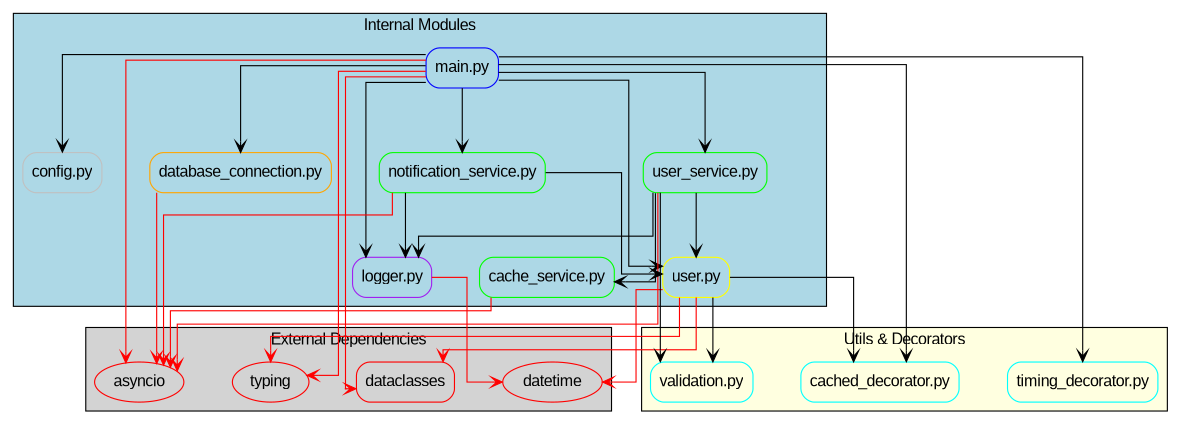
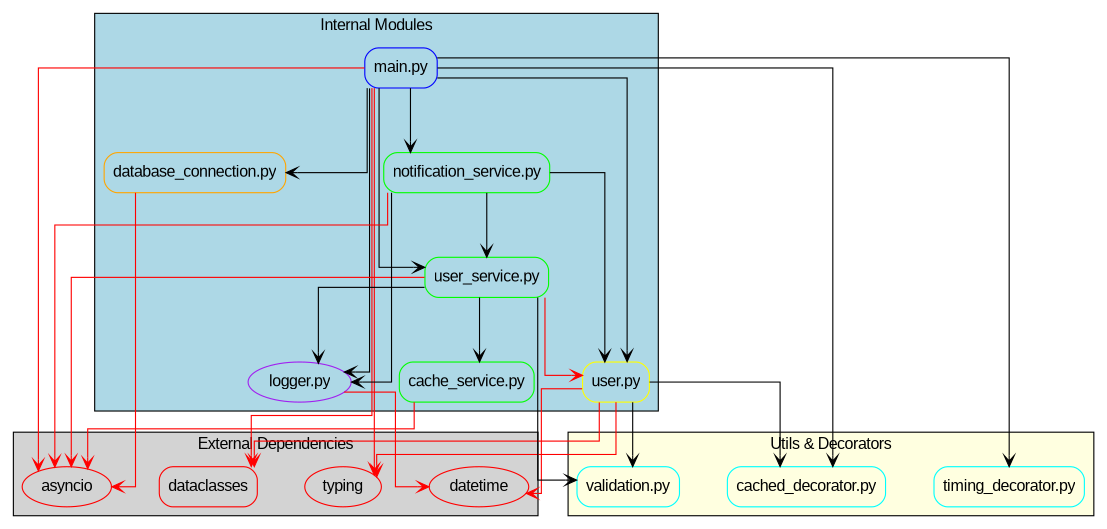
  digraph {
    fontname="Liberation Sans"
    nodesep=0.6
    rankdir=TB
    ranksep=0.8
    splines=ortho
    node [color=red fontname="Liberation Sans" shape=box style=rounded]
    edge [arrowhead=vee fontname="Liberation Sans"]
    asyncio [shape=ellipse]
    dataclasses
    typing [shape=ellipse]
    datetime [shape=ellipse]
    "main.py" [color=blue]
    "user.py" [color=yellow]
    "user_service.py" [color=green]
    "notification_service.py" [color=green]
    "cache_service.py" [color=green]
    "database_connection.py" [color=orange]
-   "logger.py" [color=purple]
-   "config.py" [color=gray]
+   "logger.py" [color=purple shape=ellipse]
    "timing_decorator.py" [color=cyan]
    "cached_decorator.py" [color=cyan]
    "validation.py" [color=cyan]
    subgraph cluster_1 {
      fillcolor=lightgray
      label="External Dependencies"
      style=filled
      asyncio
      dataclasses
      typing
      datetime
    }
    subgraph cluster_2 {
      fillcolor=lightblue
      label="Internal Modules"
      style=filled
      "main.py"
      "user.py"
      "user_service.py"
      "notification_service.py"
      "cache_service.py"
      "database_connection.py"
      "logger.py"
-     "config.py"
    }
    subgraph cluster_3 {
      fillcolor=lightyellow
      label="Utils & Decorators"
      style=filled
      "timing_decorator.py"
      "cached_decorator.py"
      "validation.py"
    }
    "main.py" -> asyncio [color=red]
    "main.py" -> dataclasses [color=red]
    "main.py" -> typing [color=red]
    "main.py" -> "user.py"
    "main.py" -> "user_service.py"
    "main.py" -> "notification_service.py"
    "main.py" -> "database_connection.py"
    "main.py" -> "logger.py"
-   "main.py" -> "config.py"
    "main.py" -> "timing_decorator.py"
    "main.py" -> "cached_decorator.py"
    "user.py" -> dataclasses [color=red]
    "user.py" -> typing [color=red]
    "user.py" -> datetime [color=red]
    "user.py" -> "cached_decorator.py"
    "user.py" -> "validation.py"
    "user_service.py" -> asyncio [color=red]
-   "user_service.py" -> "user.py"
+   "user_service.py" -> "user.py" [color=red]
    "user_service.py" -> "cache_service.py"
    "user_service.py" -> "logger.py"
    "user_service.py" -> "validation.py"
    "notification_service.py" -> asyncio [color=red]
    "notification_service.py" -> "user.py"
+   "notification_service.py" -> "user_service.py"
    "notification_service.py" -> "logger.py"
    "cache_service.py" -> asyncio [color=red]
    "database_connection.py" -> asyncio [color=red]
    "logger.py" -> datetime [color=red]
  }
